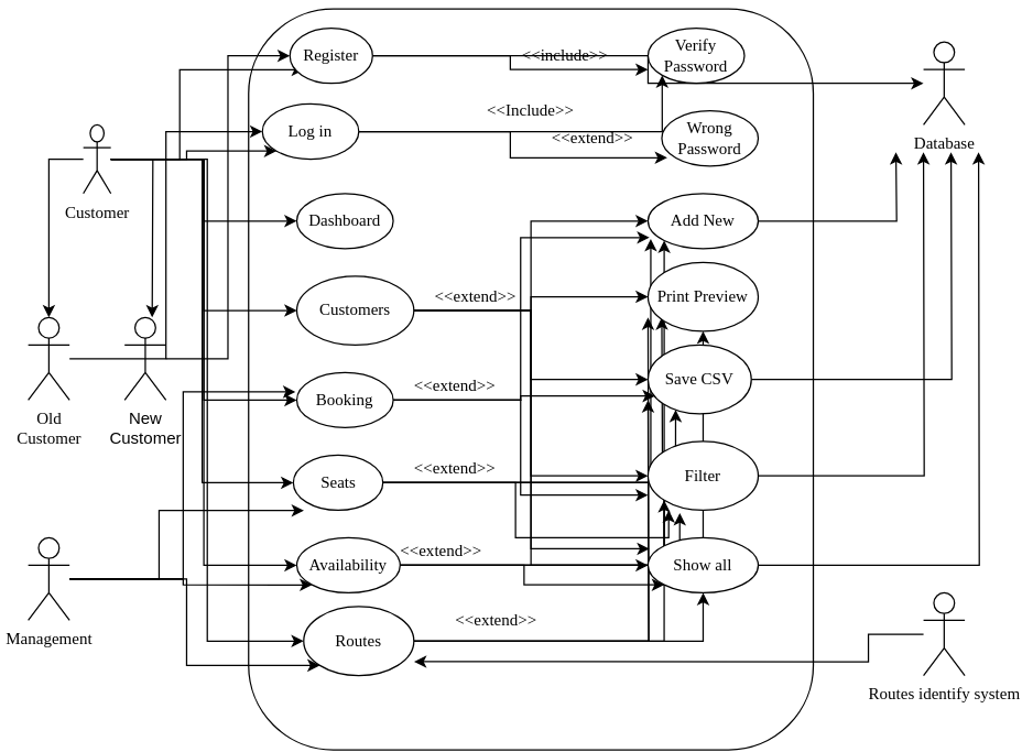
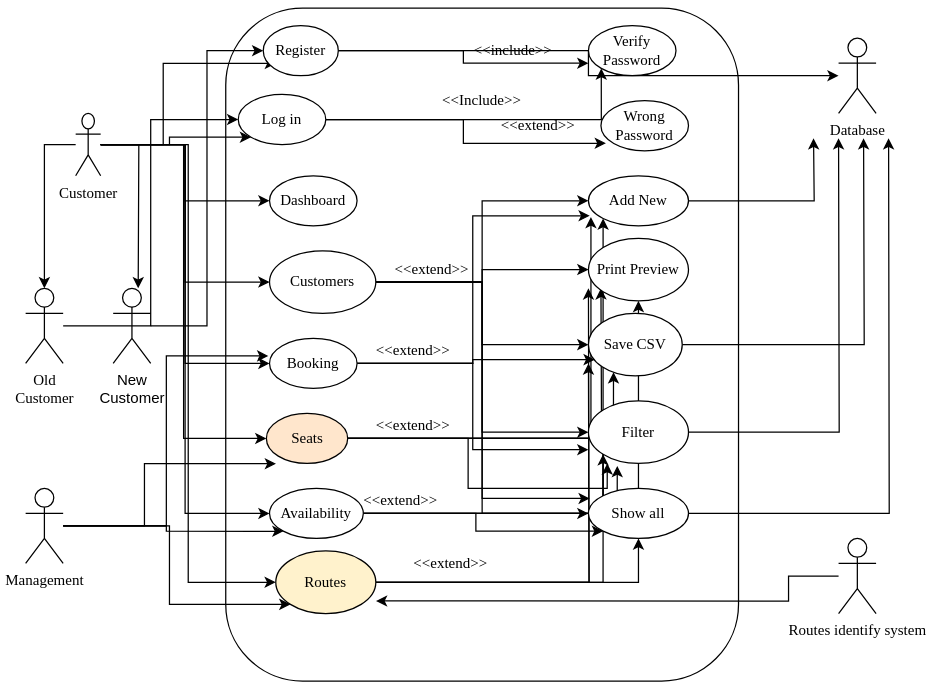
  <mxCell id="0" />
  <mxCell id="1" parent="0" />
  <mxCell id="2" value="" style="rounded=1;whiteSpace=wrap;html=1;rotation=-90;" vertex="1" parent="1"><mxGeometry x="116" y="70" width="538" height="410" as="geometry" /></mxCell>
  <mxCell id="3" value="" style="edgeStyle=orthogonalEdgeStyle;rounded=0;orthogonalLoop=1;jettySize=auto;html=1;fontFamily=Verdana;" edge="1" parent="1" source="13" target="15"><mxGeometry relative="1" as="geometry" /></mxCell>
  <mxCell id="4" style="edgeStyle=orthogonalEdgeStyle;rounded=0;orthogonalLoop=1;jettySize=auto;html=1;" edge="1" parent="1" source="13"><mxGeometry relative="1" as="geometry"><mxPoint x="110" y="230" as="targetPoint" /></mxGeometry></mxCell>
  <mxCell id="5" style="edgeStyle=orthogonalEdgeStyle;rounded=0;orthogonalLoop=1;jettySize=auto;html=1;entryX=0.918;entryY=0.098;entryDx=0;entryDy=0;entryPerimeter=0;fontFamily=Verdana;" edge="1" parent="1" source="13" target="2"><mxGeometry relative="1" as="geometry" /></mxCell>
  <mxCell id="6" style="edgeStyle=orthogonalEdgeStyle;rounded=0;orthogonalLoop=1;jettySize=auto;html=1;entryX=0;entryY=1;entryDx=0;entryDy=0;fontFamily=Verdana;" edge="1" parent="1" source="13" target="20"><mxGeometry relative="1" as="geometry" /></mxCell>
  <mxCell id="7" style="edgeStyle=orthogonalEdgeStyle;rounded=0;orthogonalLoop=1;jettySize=auto;html=1;entryX=0;entryY=0.5;entryDx=0;entryDy=0;fontFamily=Verdana;" edge="1" parent="1" source="13" target="24"><mxGeometry relative="1" as="geometry" /></mxCell>
  <mxCell id="8" style="edgeStyle=orthogonalEdgeStyle;rounded=0;orthogonalLoop=1;jettySize=auto;html=1;entryX=0;entryY=0.5;entryDx=0;entryDy=0;fontFamily=Verdana;" edge="1" parent="1" source="13" target="31"><mxGeometry relative="1" as="geometry" /></mxCell>
  <mxCell id="9" style="edgeStyle=orthogonalEdgeStyle;rounded=0;orthogonalLoop=1;jettySize=auto;html=1;entryX=0;entryY=0.5;entryDx=0;entryDy=0;fontFamily=Verdana;" edge="1" parent="1" source="13" target="35"><mxGeometry relative="1" as="geometry" /></mxCell>
  <mxCell id="10" style="edgeStyle=orthogonalEdgeStyle;rounded=0;orthogonalLoop=1;jettySize=auto;html=1;entryX=0;entryY=0.5;entryDx=0;entryDy=0;fontFamily=Verdana;" edge="1" parent="1" source="13" target="41"><mxGeometry relative="1" as="geometry" /></mxCell>
  <mxCell id="11" style="edgeStyle=orthogonalEdgeStyle;rounded=0;orthogonalLoop=1;jettySize=auto;html=1;entryX=0;entryY=0.5;entryDx=0;entryDy=0;fontFamily=Verdana;" edge="1" parent="1" source="13" target="46"><mxGeometry relative="1" as="geometry" /></mxCell>
  <mxCell id="12" style="edgeStyle=orthogonalEdgeStyle;rounded=0;orthogonalLoop=1;jettySize=auto;html=1;entryX=0;entryY=0.5;entryDx=0;entryDy=0;fontFamily=Verdana;" edge="1" parent="1" source="13" target="51"><mxGeometry relative="1" as="geometry" /></mxCell>
  <mxCell id="13" value="&lt;div&gt;Customer&lt;/div&gt;" style="shape=umlActor;verticalLabelPosition=bottom;verticalAlign=top;html=1;outlineConnect=0;fontFamily=Verdana;" vertex="1" parent="1"><mxGeometry x="60" y="90" width="20" height="50" as="geometry" /></mxCell>
  <mxCell id="14" style="edgeStyle=orthogonalEdgeStyle;rounded=0;orthogonalLoop=1;jettySize=auto;html=1;entryX=0;entryY=0.5;entryDx=0;entryDy=0;fontFamily=Verdana;" edge="1" parent="1" source="15" target="20"><mxGeometry relative="1" as="geometry" /></mxCell>
  <mxCell id="15" value="&lt;div&gt;Old&lt;/div&gt;&lt;div&gt;Customer&lt;br&gt;&lt;/div&gt;" style="shape=umlActor;verticalLabelPosition=bottom;verticalAlign=top;html=1;outlineConnect=0;fontFamily=Verdana;" vertex="1" parent="1"><mxGeometry x="20" y="230" width="30" height="60" as="geometry" /></mxCell>
  <mxCell id="16" style="edgeStyle=orthogonalEdgeStyle;rounded=0;orthogonalLoop=1;jettySize=auto;html=1;entryX=0;entryY=0.5;entryDx=0;entryDy=0;fontFamily=Verdana;" edge="1" parent="1" source="17" target="23"><mxGeometry relative="1" as="geometry" /></mxCell>
  <mxCell id="17" value="&lt;div&gt;New&lt;/div&gt;&lt;div&gt;Customer&lt;/div&gt;" style="shape=umlActor;verticalLabelPosition=bottom;verticalAlign=top;html=1;outlineConnect=0;" vertex="1" parent="1"><mxGeometry x="90" y="230" width="30" height="60" as="geometry" /></mxCell>
  <mxCell id="18" style="edgeStyle=orthogonalEdgeStyle;rounded=0;orthogonalLoop=1;jettySize=auto;html=1;entryX=0;entryY=1;entryDx=0;entryDy=0;fontFamily=Verdana;" edge="1" parent="1" source="20" target="52"><mxGeometry relative="1" as="geometry" /></mxCell>
  <mxCell id="19" style="edgeStyle=orthogonalEdgeStyle;rounded=0;orthogonalLoop=1;jettySize=auto;html=1;entryX=0.057;entryY=0.85;entryDx=0;entryDy=0;entryPerimeter=0;fontFamily=Verdana;" edge="1" parent="1" source="20" target="55"><mxGeometry relative="1" as="geometry" /></mxCell>
  <mxCell id="20" value="Log in" style="ellipse;whiteSpace=wrap;html=1;fontFamily=Verdana;" vertex="1" parent="1"><mxGeometry x="190" y="75" width="70" height="40" as="geometry" /></mxCell>
  <mxCell id="21" style="edgeStyle=orthogonalEdgeStyle;rounded=0;orthogonalLoop=1;jettySize=auto;html=1;entryX=0;entryY=0.75;entryDx=0;entryDy=0;entryPerimeter=0;fontFamily=Verdana;" edge="1" parent="1" source="23" target="52"><mxGeometry relative="1" as="geometry" /></mxCell>
  <mxCell id="22" style="edgeStyle=orthogonalEdgeStyle;rounded=0;orthogonalLoop=1;jettySize=auto;html=1;fontFamily=Verdana;" edge="1" parent="1" source="23" target="57"><mxGeometry relative="1" as="geometry" /></mxCell>
  <mxCell id="23" value="Register" style="ellipse;whiteSpace=wrap;html=1;fontFamily=Verdana;" vertex="1" parent="1"><mxGeometry x="210" y="20" width="60" height="40" as="geometry" /></mxCell>
  <mxCell id="24" value="Dashboard" style="ellipse;whiteSpace=wrap;html=1;fontFamily=Verdana;" vertex="1" parent="1"><mxGeometry x="215" y="140" width="70" height="40" as="geometry" /></mxCell>
  <mxCell id="25" style="edgeStyle=orthogonalEdgeStyle;rounded=0;orthogonalLoop=1;jettySize=auto;html=1;entryX=0;entryY=0.5;entryDx=0;entryDy=0;fontFamily=Verdana;" edge="1" parent="1" source="31" target="59"><mxGeometry relative="1" as="geometry" /></mxCell>
  <mxCell id="26" style="edgeStyle=orthogonalEdgeStyle;rounded=0;orthogonalLoop=1;jettySize=auto;html=1;fontFamily=Verdana;" edge="1" parent="1" source="31" target="60"><mxGeometry relative="1" as="geometry" /></mxCell>
  <mxCell id="27" style="edgeStyle=orthogonalEdgeStyle;rounded=0;orthogonalLoop=1;jettySize=auto;html=1;entryX=0;entryY=0.5;entryDx=0;entryDy=0;fontFamily=Verdana;" edge="1" parent="1" source="31" target="62"><mxGeometry relative="1" as="geometry" /></mxCell>
  <mxCell id="28" style="edgeStyle=orthogonalEdgeStyle;rounded=0;orthogonalLoop=1;jettySize=auto;html=1;entryX=0;entryY=0.5;entryDx=0;entryDy=0;fontFamily=Verdana;" edge="1" parent="1" source="31" target="64"><mxGeometry relative="1" as="geometry" /></mxCell>
  <mxCell id="29" style="edgeStyle=orthogonalEdgeStyle;rounded=0;orthogonalLoop=1;jettySize=auto;html=1;entryX=0;entryY=0.5;entryDx=0;entryDy=0;fontFamily=Verdana;" edge="1" parent="1" source="31" target="66"><mxGeometry relative="1" as="geometry" /></mxCell>
  <mxCell id="30" style="edgeStyle=orthogonalEdgeStyle;rounded=0;orthogonalLoop=1;jettySize=auto;html=1;entryX=0.013;entryY=0.2;entryDx=0;entryDy=0;entryPerimeter=0;fontFamily=Verdana;" edge="1" parent="1" source="31" target="66"><mxGeometry relative="1" as="geometry" /></mxCell>
  <mxCell id="31" value="Customers" style="ellipse;whiteSpace=wrap;html=1;fontFamily=Verdana;" vertex="1" parent="1"><mxGeometry x="215" y="200" width="85" height="50" as="geometry" /></mxCell>
  <mxCell id="32" style="edgeStyle=orthogonalEdgeStyle;rounded=0;orthogonalLoop=1;jettySize=auto;html=1;entryX=0.013;entryY=0.8;entryDx=0;entryDy=0;entryPerimeter=0;fontFamily=Verdana;" edge="1" parent="1" source="35" target="59"><mxGeometry relative="1" as="geometry" /></mxCell>
  <mxCell id="33" style="edgeStyle=orthogonalEdgeStyle;rounded=0;orthogonalLoop=1;jettySize=auto;html=1;entryX=0.067;entryY=0.74;entryDx=0;entryDy=0;entryPerimeter=0;fontFamily=Verdana;" edge="1" parent="1" source="35" target="62"><mxGeometry relative="1" as="geometry" /></mxCell>
  <mxCell id="34" style="edgeStyle=orthogonalEdgeStyle;rounded=0;orthogonalLoop=1;jettySize=auto;html=1;entryX=0;entryY=0.78;entryDx=0;entryDy=0;entryPerimeter=0;fontFamily=Verdana;" edge="1" parent="1" source="35" target="64"><mxGeometry relative="1" as="geometry" /></mxCell>
  <mxCell id="35" value="Booking" style="ellipse;whiteSpace=wrap;html=1;fontFamily=Verdana;" vertex="1" parent="1"><mxGeometry x="215" y="270" width="70" height="40" as="geometry" /></mxCell>
  <mxCell id="36" style="edgeStyle=orthogonalEdgeStyle;rounded=0;orthogonalLoop=1;jettySize=auto;html=1;entryX=0.025;entryY=0.825;entryDx=0;entryDy=0;entryPerimeter=0;fontFamily=Verdana;" edge="1" parent="1" source="41" target="59"><mxGeometry relative="1" as="geometry" /></mxCell>
  <mxCell id="37" style="edgeStyle=orthogonalEdgeStyle;rounded=0;orthogonalLoop=1;jettySize=auto;html=1;fontFamily=Verdana;" edge="1" parent="1" source="41"><mxGeometry relative="1" as="geometry"><mxPoint x="480" y="230" as="targetPoint" /></mxGeometry></mxCell>
  <mxCell id="38" style="edgeStyle=orthogonalEdgeStyle;rounded=0;orthogonalLoop=1;jettySize=auto;html=1;entryX=0.267;entryY=0.94;entryDx=0;entryDy=0;entryPerimeter=0;fontFamily=Verdana;" edge="1" parent="1" source="41" target="62"><mxGeometry relative="1" as="geometry" /></mxCell>
  <mxCell id="39" style="edgeStyle=orthogonalEdgeStyle;rounded=0;orthogonalLoop=1;jettySize=auto;html=1;entryX=0.188;entryY=1;entryDx=0;entryDy=0;entryPerimeter=0;fontFamily=Verdana;" edge="1" parent="1" source="41" target="64"><mxGeometry relative="1" as="geometry" /></mxCell>
  <mxCell id="40" style="edgeStyle=orthogonalEdgeStyle;rounded=0;orthogonalLoop=1;jettySize=auto;html=1;entryX=0;entryY=1;entryDx=0;entryDy=0;fontFamily=Verdana;" edge="1" parent="1" source="41" target="66"><mxGeometry relative="1" as="geometry" /></mxCell>
- <mxCell id="41" value="Seats" style="ellipse;whiteSpace=wrap;html=1;fontFamily=Verdana;" vertex="1" parent="1"><mxGeometry x="212.5" y="330" width="65" height="40" as="geometry" /></mxCell>
+ <mxCell id="41" value="Seats" style="ellipse;whiteSpace=wrap;html=1;fontFamily=Verdana;fillColor=#ffe6cc;" vertex="1" parent="1"><mxGeometry x="212.5" y="330" width="65" height="40" as="geometry" /></mxCell>
  <mxCell id="42" style="edgeStyle=orthogonalEdgeStyle;rounded=0;orthogonalLoop=1;jettySize=auto;html=1;entryX=0;entryY=1;entryDx=0;entryDy=0;fontFamily=Verdana;" edge="1" parent="1" source="46" target="59"><mxGeometry relative="1" as="geometry" /></mxCell>
  <mxCell id="43" style="edgeStyle=orthogonalEdgeStyle;rounded=0;orthogonalLoop=1;jettySize=auto;html=1;entryX=0.5;entryY=1;entryDx=0;entryDy=0;fontFamily=Verdana;" edge="1" parent="1" source="46" target="60"><mxGeometry relative="1" as="geometry" /></mxCell>
  <mxCell id="44" style="edgeStyle=orthogonalEdgeStyle;rounded=0;orthogonalLoop=1;jettySize=auto;html=1;entryX=0.288;entryY=1.04;entryDx=0;entryDy=0;entryPerimeter=0;fontFamily=Verdana;" edge="1" parent="1" source="46" target="64"><mxGeometry relative="1" as="geometry" /></mxCell>
  <mxCell id="45" style="edgeStyle=orthogonalEdgeStyle;rounded=0;orthogonalLoop=1;jettySize=auto;html=1;entryX=0;entryY=1;entryDx=0;entryDy=0;fontFamily=Verdana;" edge="1" parent="1" source="46" target="66"><mxGeometry relative="1" as="geometry" /></mxCell>
  <mxCell id="46" value="Availability" style="ellipse;whiteSpace=wrap;html=1;fontFamily=Verdana;" vertex="1" parent="1"><mxGeometry x="215" y="390" width="75" height="40" as="geometry" /></mxCell>
  <mxCell id="47" style="edgeStyle=orthogonalEdgeStyle;rounded=0;orthogonalLoop=1;jettySize=auto;html=1;fontFamily=Verdana;" edge="1" parent="1" source="51"><mxGeometry relative="1" as="geometry"><mxPoint x="470" y="230" as="targetPoint" /></mxGeometry></mxCell>
  <mxCell id="48" style="edgeStyle=orthogonalEdgeStyle;rounded=0;orthogonalLoop=1;jettySize=auto;html=1;fontFamily=Verdana;" edge="1" parent="1" source="51"><mxGeometry relative="1" as="geometry"><mxPoint x="470" y="290" as="targetPoint" /></mxGeometry></mxCell>
  <mxCell id="49" style="edgeStyle=orthogonalEdgeStyle;rounded=0;orthogonalLoop=1;jettySize=auto;html=1;entryX=0;entryY=1;entryDx=0;entryDy=0;fontFamily=Verdana;" edge="1" parent="1" source="51" target="64"><mxGeometry relative="1" as="geometry" /></mxCell>
  <mxCell id="50" style="edgeStyle=orthogonalEdgeStyle;rounded=0;orthogonalLoop=1;jettySize=auto;html=1;entryX=0.5;entryY=1;entryDx=0;entryDy=0;fontFamily=Verdana;" edge="1" parent="1" source="51" target="66"><mxGeometry relative="1" as="geometry" /></mxCell>
- <mxCell id="51" value="Routes" style="ellipse;whiteSpace=wrap;html=1;fontFamily=Verdana;" vertex="1" parent="1"><mxGeometry x="220" y="440" width="80" height="50" as="geometry" /></mxCell>
+ <mxCell id="51" value="Routes" style="ellipse;whiteSpace=wrap;html=1;fontFamily=Verdana;fillColor=#fff2cc;" vertex="1" parent="1"><mxGeometry x="220" y="440" width="80" height="50" as="geometry" /></mxCell>
  <mxCell id="52" value="&lt;div&gt;Verify&lt;/div&gt;&lt;div&gt;Password&lt;br&gt;&lt;/div&gt;" style="ellipse;whiteSpace=wrap;html=1;fontFamily=Verdana;" vertex="1" parent="1"><mxGeometry x="470" y="20" width="70" height="40" as="geometry" /></mxCell>
  <mxCell id="53" value="&amp;lt;&amp;lt;Include&amp;gt;&amp;gt;" style="text;html=1;strokeColor=none;fillColor=none;align=center;verticalAlign=middle;whiteSpace=wrap;rounded=0;fontFamily=Verdana;" vertex="1" parent="1"><mxGeometry x="365" y="70" width="40" height="20" as="geometry" /></mxCell>
  <mxCell id="54" value="&amp;lt;&amp;lt;include&amp;gt;&amp;gt;" style="text;html=1;strokeColor=none;fillColor=none;align=center;verticalAlign=middle;whiteSpace=wrap;rounded=0;fontFamily=Verdana;" vertex="1" parent="1"><mxGeometry x="390" y="30" width="40" height="20" as="geometry" /></mxCell>
  <mxCell id="55" value="Wrong Password" style="ellipse;whiteSpace=wrap;html=1;fontFamily=Verdana;" vertex="1" parent="1"><mxGeometry x="480" y="80" width="70" height="40" as="geometry" /></mxCell>
  <mxCell id="56" value="&amp;lt;&amp;lt;extend&amp;gt;&amp;gt;" style="text;html=1;strokeColor=none;fillColor=none;align=center;verticalAlign=middle;whiteSpace=wrap;rounded=0;fontFamily=Verdana;" vertex="1" parent="1"><mxGeometry x="410" y="90" width="40" height="20" as="geometry" /></mxCell>
  <mxCell id="57" value="Database" style="shape=umlActor;verticalLabelPosition=bottom;verticalAlign=top;html=1;outlineConnect=0;fontFamily=Verdana;" vertex="1" parent="1"><mxGeometry x="670" y="30" width="30" height="60" as="geometry" /></mxCell>
  <mxCell id="58" style="edgeStyle=orthogonalEdgeStyle;rounded=0;orthogonalLoop=1;jettySize=auto;html=1;fontFamily=Verdana;" edge="1" parent="1" source="59"><mxGeometry relative="1" as="geometry"><mxPoint x="650" y="110" as="targetPoint" /></mxGeometry></mxCell>
  <mxCell id="59" value="&lt;div&gt;Add New&lt;/div&gt;" style="ellipse;whiteSpace=wrap;html=1;fontFamily=Verdana;" vertex="1" parent="1"><mxGeometry x="470" y="140" width="80" height="40" as="geometry" /></mxCell>
  <mxCell id="60" value="Print Preview" style="ellipse;whiteSpace=wrap;html=1;fontFamily=Verdana;" vertex="1" parent="1"><mxGeometry x="470" y="190" width="80" height="50" as="geometry" /></mxCell>
  <mxCell id="61" style="edgeStyle=orthogonalEdgeStyle;rounded=0;orthogonalLoop=1;jettySize=auto;html=1;fontFamily=Verdana;" edge="1" parent="1" source="62"><mxGeometry relative="1" as="geometry"><mxPoint x="690" y="110" as="targetPoint" /></mxGeometry></mxCell>
  <mxCell id="62" value="Save CSV" style="ellipse;whiteSpace=wrap;html=1;fontFamily=Verdana;" vertex="1" parent="1"><mxGeometry x="470" y="250" width="75" height="50" as="geometry" /></mxCell>
  <mxCell id="63" style="edgeStyle=orthogonalEdgeStyle;rounded=0;orthogonalLoop=1;jettySize=auto;html=1;fontFamily=Verdana;" edge="1" parent="1" source="64"><mxGeometry relative="1" as="geometry"><mxPoint x="670" y="110" as="targetPoint" /></mxGeometry></mxCell>
  <mxCell id="64" value="Filter" style="ellipse;whiteSpace=wrap;html=1;fontFamily=Verdana;" vertex="1" parent="1"><mxGeometry x="470" y="320" width="80" height="50" as="geometry" /></mxCell>
  <mxCell id="65" style="edgeStyle=orthogonalEdgeStyle;rounded=0;orthogonalLoop=1;jettySize=auto;html=1;fontFamily=Verdana;" edge="1" parent="1" source="66"><mxGeometry relative="1" as="geometry"><mxPoint x="710" y="110" as="targetPoint" /></mxGeometry></mxCell>
  <mxCell id="66" value="Show all" style="ellipse;whiteSpace=wrap;html=1;fontFamily=Verdana;" vertex="1" parent="1"><mxGeometry x="470" y="390" width="80" height="40" as="geometry" /></mxCell>
  <mxCell id="67" value="&amp;lt;&amp;lt;extend&amp;gt;&amp;gt;" style="text;html=1;strokeColor=none;fillColor=none;align=center;verticalAlign=middle;whiteSpace=wrap;rounded=0;fontFamily=Verdana;" vertex="1" parent="1"><mxGeometry x="325" y="205" width="40" height="20" as="geometry" /></mxCell>
  <mxCell id="68" value="&amp;lt;&amp;lt;extend&amp;gt;&amp;gt;" style="text;html=1;strokeColor=none;fillColor=none;align=center;verticalAlign=middle;whiteSpace=wrap;rounded=0;fontFamily=Verdana;" vertex="1" parent="1"><mxGeometry x="310" y="270" width="40" height="20" as="geometry" /></mxCell>
  <mxCell id="69" value="&amp;lt;&amp;lt;extend&amp;gt;&amp;gt;" style="text;html=1;strokeColor=none;fillColor=none;align=center;verticalAlign=middle;whiteSpace=wrap;rounded=0;fontFamily=Verdana;" vertex="1" parent="1"><mxGeometry x="310" y="330" width="40" height="20" as="geometry" /></mxCell>
  <mxCell id="70" value="&amp;lt;&amp;lt;extend&amp;gt;&amp;gt;" style="text;html=1;strokeColor=none;fillColor=none;align=center;verticalAlign=middle;whiteSpace=wrap;rounded=0;fontFamily=Verdana;" vertex="1" parent="1"><mxGeometry x="300" y="390" width="40" height="20" as="geometry" /></mxCell>
  <mxCell id="71" value="&amp;lt;&amp;lt;extend&amp;gt;&amp;gt;" style="text;html=1;strokeColor=none;fillColor=none;align=center;verticalAlign=middle;whiteSpace=wrap;rounded=0;fontFamily=Verdana;" vertex="1" parent="1"><mxGeometry x="340" y="440" width="40" height="20" as="geometry" /></mxCell>
  <mxCell id="72" style="edgeStyle=orthogonalEdgeStyle;rounded=0;orthogonalLoop=1;jettySize=auto;html=1;entryX=-0.014;entryY=0.35;entryDx=0;entryDy=0;entryPerimeter=0;fontFamily=Verdana;" edge="1" parent="1" source="76" target="35"><mxGeometry relative="1" as="geometry" /></mxCell>
  <mxCell id="73" style="edgeStyle=orthogonalEdgeStyle;rounded=0;orthogonalLoop=1;jettySize=auto;html=1;entryX=0.323;entryY=0.098;entryDx=0;entryDy=0;entryPerimeter=0;fontFamily=Verdana;" edge="1" parent="1" source="76" target="2"><mxGeometry relative="1" as="geometry" /></mxCell>
  <mxCell id="74" style="edgeStyle=orthogonalEdgeStyle;rounded=0;orthogonalLoop=1;jettySize=auto;html=1;entryX=0;entryY=1;entryDx=0;entryDy=0;fontFamily=Verdana;" edge="1" parent="1" source="76" target="46"><mxGeometry relative="1" as="geometry" /></mxCell>
  <mxCell id="75" style="edgeStyle=orthogonalEdgeStyle;rounded=0;orthogonalLoop=1;jettySize=auto;html=1;entryX=0;entryY=1;entryDx=0;entryDy=0;fontFamily=Verdana;" edge="1" parent="1" source="76" target="51"><mxGeometry relative="1" as="geometry" /></mxCell>
  <mxCell id="76" value="Management" style="shape=umlActor;verticalLabelPosition=bottom;verticalAlign=top;html=1;outlineConnect=0;fontFamily=Verdana;" vertex="1" parent="1"><mxGeometry x="20" y="390" width="30" height="60" as="geometry" /></mxCell>
  <mxCell id="77" style="edgeStyle=orthogonalEdgeStyle;rounded=0;orthogonalLoop=1;jettySize=auto;html=1;entryX=0.119;entryY=0.293;entryDx=0;entryDy=0;entryPerimeter=0;fontFamily=Verdana;" edge="1" parent="1" source="78" target="2"><mxGeometry relative="1" as="geometry" /></mxCell>
  <mxCell id="78" value="Routes identify system" style="shape=umlActor;verticalLabelPosition=bottom;verticalAlign=top;html=1;outlineConnect=0;fontFamily=Verdana;" vertex="1" parent="1"><mxGeometry x="670" y="430" width="30" height="60" as="geometry" /></mxCell>
